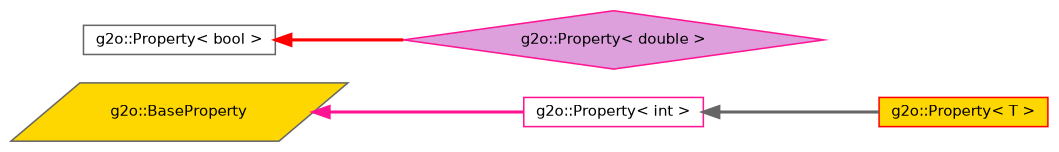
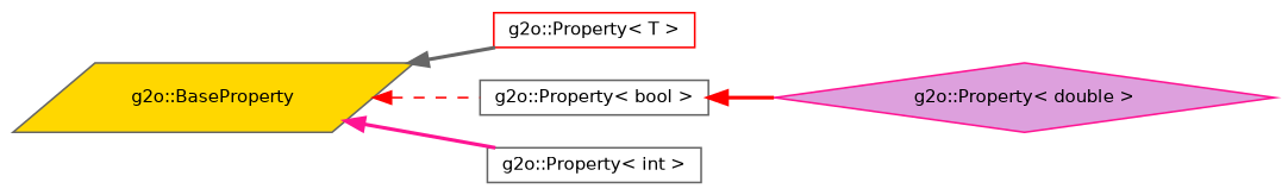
  digraph {
    rankdir=LR
    node [color=gray40 fillcolor=gold fontname=Helvetica fontsize=10 shape=box style=filled]
    edge [color=red dir=back fontname=Helvetica fontsize=10 labelfontname=Helvetica labelfontsize=10 style=bold]
    n1 [height=0.2 label="g2o::BaseProperty" shape=parallelogram width=0.4]
-   n2 [color=red height=0.2 label="g2o::Property\< T \>" width=0.4]
+   n2 [color=red fillcolor=white height=0.2 label="g2o::Property\< T \>" width=0.4]
    n3 [fillcolor=white height=0.2 label="g2o::Property\< bool \>" width=0.4]
-   n4 [color=deeppink fillcolor=white height=0.2 label="g2o::Property\< int \>" width=0.4]
+   n4 [fillcolor=white height=0.2 label="g2o::Property\< int \>" width=0.4]
    n5 [color=deeppink fillcolor=plum height=0.2 label="g2o::Property\< double \>" shape=diamond width=0.4]
-   n4 -> n2 [color=gray40]
+   n1 -> n2 [color=gray40]
+   n1 -> n3 [style=dashed]
    n1 -> n4 [color=deeppink]
    n3 -> n5
  }
